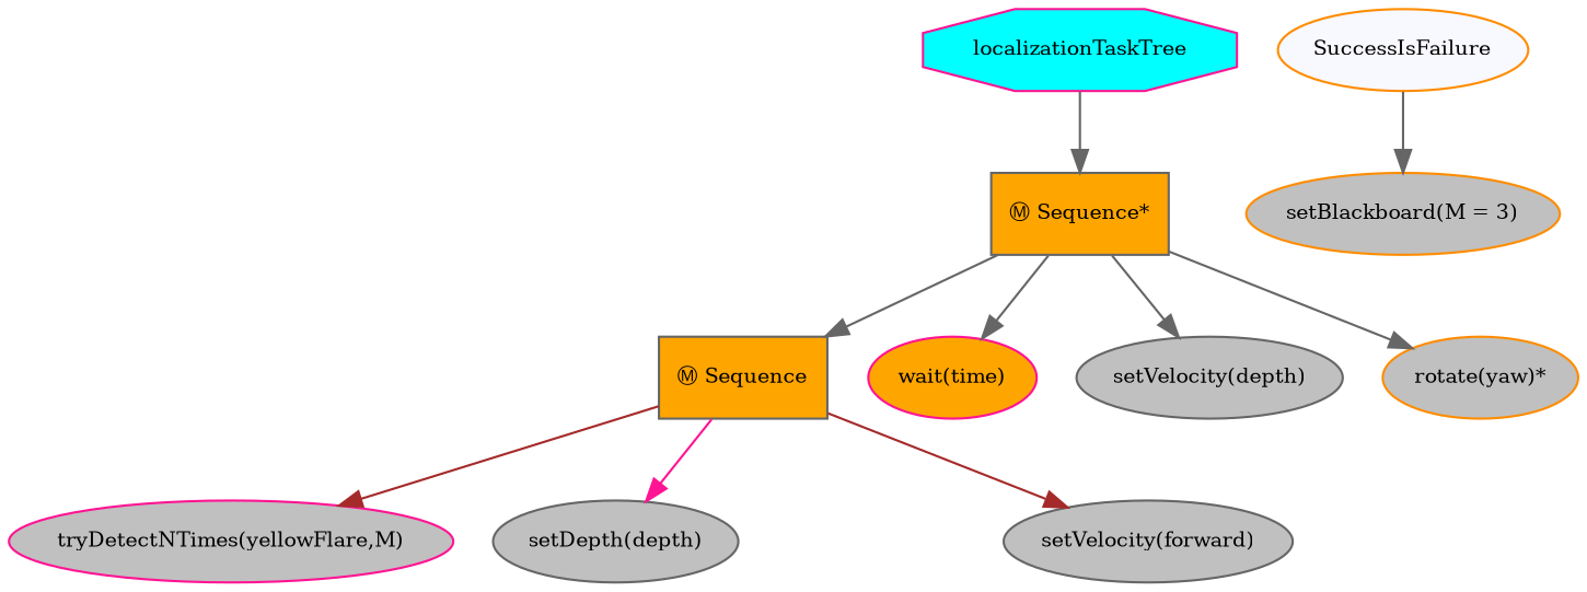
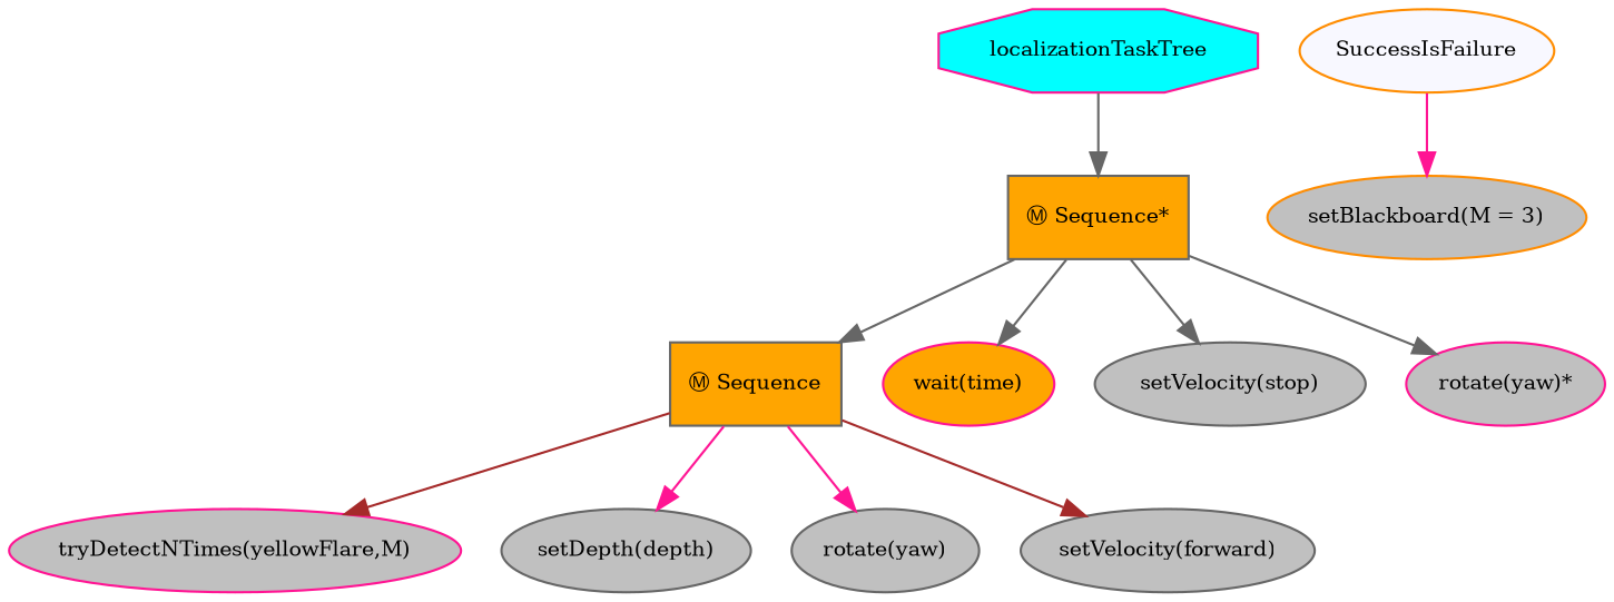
  digraph {
    fontname="times-roman"
    ordering=out
    node [color=gray40 fillcolor=gray fontcolor=black fontname="times-roman" fontsize=9 shape=ellipse style=filled]
    edge [color=gray40 fontname="times-roman"]
    n1 [color=deeppink fillcolor=cyan label=localizationTaskTree shape=octagon]
    n2 [fillcolor=orange label="Ⓜ Sequence*" shape=box]
    n3 [fillcolor=orange label="Ⓜ Sequence" shape=box]
    n4 [color=deeppink label="tryDetectNTimes(yellowFlare,M)"]
    n5 [label="setDepth(depth)"]
+   n6 [label="rotate(yaw)"]
    n7 [label="setVelocity(forward)"]
    n8 [color=deeppink fillcolor=orange label="wait(time)"]
-   n9 [label="setVelocity(depth)"]
-   n10 [color=darkorange label="rotate(yaw)*"]
+   n9 [label="setVelocity(stop)"]
+   n10 [color=deeppink label="rotate(yaw)*"]
    n11 [color=darkorange fillcolor=ghostwhite label=SuccessIsFailure]
    n12 [color=darkorange label="setBlackboard(M = 3)"]
    n1 -> n2
    n2 -> n3
    n2 -> n8
    n2 -> n9
    n2 -> n10
    n3 -> n4 [color=brown]
    n3 -> n5 [color=deeppink]
+   n3 -> n6 [color=deeppink]
    n3 -> n7 [color=brown]
-   n11 -> n12
+   n11 -> n12 [color=deeppink]
  }
